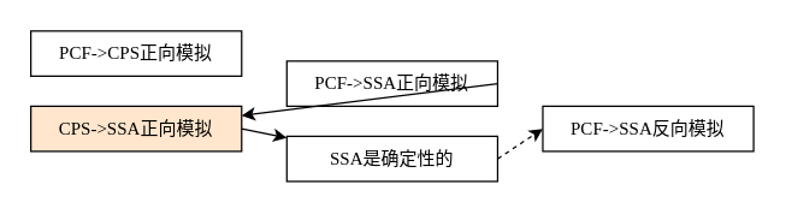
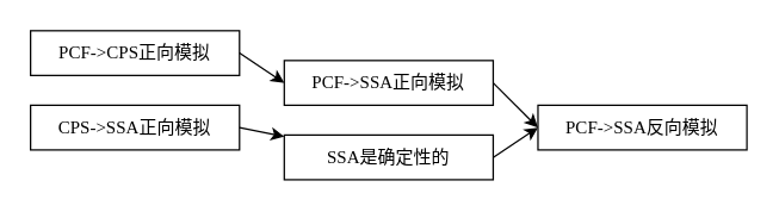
  <mxCell id="0" />
  <mxCell id="1" parent="0" />
  <mxCell id="2" value="&lt;font face=&quot;Times New Roman&quot;&gt;PCF-&amp;gt;CPS正向模拟&lt;/font&gt;" style="rounded=0;whiteSpace=wrap;html=1;" vertex="1" parent="1"><mxGeometry x="20" y="20" width="140" height="30" as="geometry" /></mxCell>
- <mxCell id="3" value="&lt;font face=&quot;Times New Roman&quot;&gt;CPS-&amp;gt;SSA正向模拟&lt;/font&gt;" style="rounded=0;whiteSpace=wrap;html=1;fillColor=#ffe6cc;" vertex="1" parent="1"><mxGeometry x="20" y="70" width="140" height="30" as="geometry" /></mxCell>
+ <mxCell id="3" value="&lt;font face=&quot;Times New Roman&quot;&gt;CPS-&amp;gt;SSA正向模拟&lt;/font&gt;" style="rounded=0;whiteSpace=wrap;html=1;" vertex="1" parent="1"><mxGeometry x="20" y="70" width="140" height="30" as="geometry" /></mxCell>
  <mxCell id="4" value="&lt;font face=&quot;Times New Roman&quot;&gt;PCF-&amp;gt;SSA正向模拟&lt;/font&gt;" style="rounded=0;whiteSpace=wrap;html=1;" vertex="1" parent="1"><mxGeometry x="190" y="40" width="140" height="30" as="geometry" /></mxCell>
+ <mxCell id="5" value="" style="endArrow=classic;html=1;rounded=0;fontFamily=Times New Roman;exitX=1;exitY=0.5;exitDx=0;exitDy=0;entryX=0;entryY=0.5;entryDx=0;entryDy=0;" edge="1" parent="1" source="2" target="4"><mxGeometry width="50" height="50" relative="1" as="geometry"><mxPoint x="260" y="100" as="sourcePoint" /><mxPoint x="210" y="40" as="targetPoint" /></mxGeometry></mxCell>
  <mxCell id="6" value="" style="endArrow=classic;html=1;rounded=0;fontFamily=Times New Roman;exitX=1;exitY=0.5;exitDx=0;exitDy=0;" edge="1" parent="1" source="3" target="9"><mxGeometry width="50" height="50" relative="1" as="geometry"><mxPoint x="170" y="45" as="sourcePoint" /><mxPoint x="210" y="60" as="targetPoint" /></mxGeometry></mxCell>
  <mxCell id="7" value="&lt;font face=&quot;Times New Roman&quot;&gt;PCF-&amp;gt;SSA反向模拟&lt;/font&gt;" style="rounded=0;whiteSpace=wrap;html=1;" vertex="1" parent="1"><mxGeometry x="360" y="70" width="140" height="30" as="geometry" /></mxCell>
- <mxCell id="8" value="" style="endArrow=classic;html=1;rounded=0;fontFamily=Times New Roman;exitX=1;exitY=0.5;exitDx=0;exitDy=0;" edge="1" parent="1" source="4" target="3"><mxGeometry width="50" height="50" relative="1" as="geometry"><mxPoint x="170" y="45" as="sourcePoint" /><mxPoint x="200" y="65" as="targetPoint" /></mxGeometry></mxCell>
+ <mxCell id="8" value="" style="endArrow=classic;html=1;rounded=0;fontFamily=Times New Roman;exitX=1;exitY=0.5;exitDx=0;exitDy=0;entryX=0;entryY=0.5;entryDx=0;entryDy=0;" edge="1" parent="1" source="4" target="7"><mxGeometry width="50" height="50" relative="1" as="geometry"><mxPoint x="170" y="45" as="sourcePoint" /><mxPoint x="200" y="65" as="targetPoint" /></mxGeometry></mxCell>
  <mxCell id="9" value="&lt;font face=&quot;Times New Roman&quot;&gt;SSA是确定性的&lt;/font&gt;" style="rounded=0;whiteSpace=wrap;html=1;" vertex="1" parent="1"><mxGeometry x="190" y="90" width="140" height="30" as="geometry" /></mxCell>
- <mxCell id="10" value="" style="endArrow=classic;html=1;rounded=0;fontFamily=Times New Roman;exitX=1;exitY=0.5;exitDx=0;exitDy=0;entryX=0;entryY=0.5;entryDx=0;entryDy=0;dashed=1;" edge="1" parent="1" source="9" target="7"><mxGeometry width="50" height="50" relative="1" as="geometry"><mxPoint x="170" y="95" as="sourcePoint" /><mxPoint x="200" y="72.5" as="targetPoint" /></mxGeometry></mxCell>
+ <mxCell id="10" value="" style="endArrow=classic;html=1;rounded=0;fontFamily=Times New Roman;exitX=1;exitY=0.5;exitDx=0;exitDy=0;entryX=0;entryY=0.5;entryDx=0;entryDy=0;" edge="1" parent="1" source="9" target="7"><mxGeometry width="50" height="50" relative="1" as="geometry"><mxPoint x="170" y="95" as="sourcePoint" /><mxPoint x="200" y="72.5" as="targetPoint" /></mxGeometry></mxCell>
